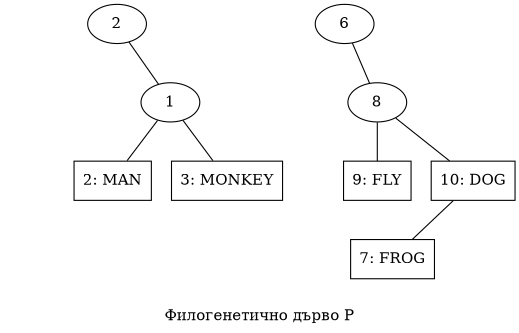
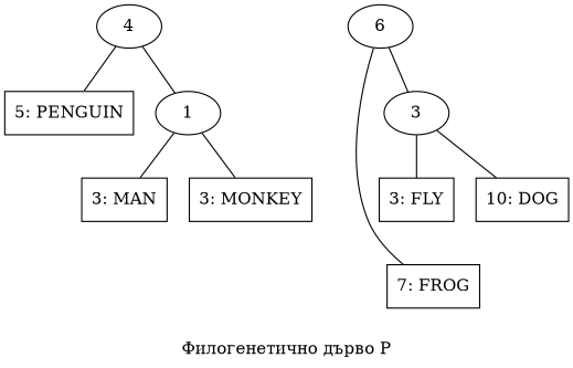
  graph {
    label="Филогенетично дърво P"
    ordering=out
    node [shape=box]
-   4 [shape=ellipse label=2]
+   4 [shape=ellipse]
    6 [shape=ellipse]
+   n3 [label="5: PENGUIN"]
    n4 [label="7: FROG"]
-   8 [shape=ellipse]
-   n6 [label="2: MAN"]
+   8 [shape=ellipse label=3]
+   n6 [label="3: MAN"]
    n7 [label="3: MONKEY"]
-   n8 [label="9: FLY"]
+   n8 [label="3: FLY"]
    n9 [label="10: DOG"]
    1 [shape=ellipse]
    subgraph sub_1 {
      rank=min
      4
      6
    }
-   n9 -- n4
+   4 -- n3
+   6 -- n4
    6 -- 8
    8 -- n8
    8 -- n9
    1 -- 4
    1 -- n6
    1 -- n7
  }
